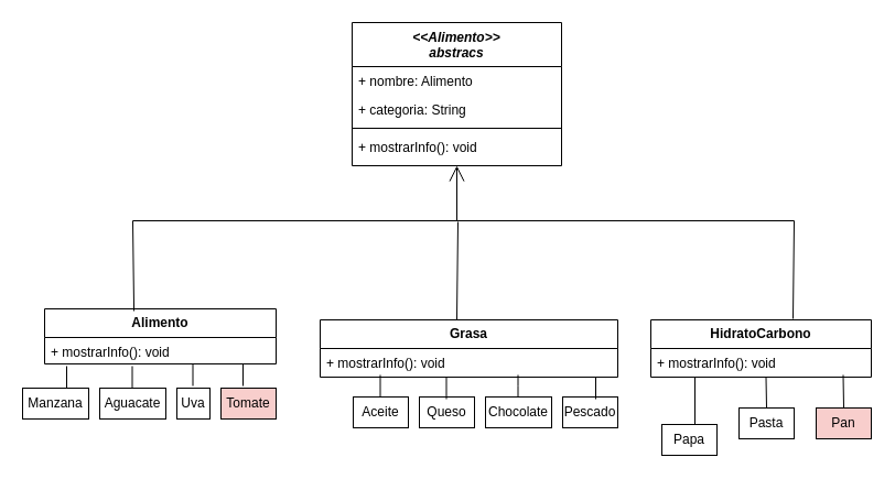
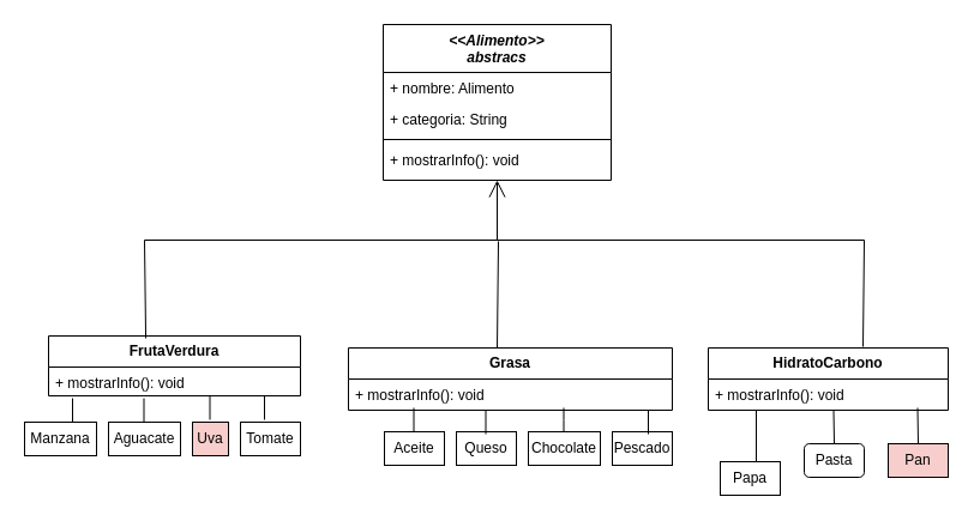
  <mxCell id="0" />
  <mxCell id="1" parent="0" />
  <mxCell id="2" value="&lt;&lt;Alimento&gt;&gt; &#10;abstracs" style="swimlane;fontStyle=3;align=center;verticalAlign=top;childLayout=stackLayout;horizontal=1;startSize=40;horizontalStack=0;resizeParent=1;resizeLast=0;collapsible=1;marginBottom=0;rounded=0;shadow=0;strokeWidth=1;" parent="1" vertex="1"><mxGeometry x="319" y="20" width="190" height="130" as="geometry"><mxRectangle x="230" y="140" width="160" height="26" as="alternateBounds" /></mxGeometry></mxCell>
  <mxCell id="3" value="+ nombre: Alimento" style="text;align=left;verticalAlign=top;spacingLeft=4;spacingRight=4;overflow=hidden;rotatable=0;points=[[0,0.5],[1,0.5]];portConstraint=eastwest;" parent="2" vertex="1"><mxGeometry y="40" width="190" height="26" as="geometry" /></mxCell>
  <mxCell id="4" value="+ categoria: String" style="text;align=left;verticalAlign=top;spacingLeft=4;spacingRight=4;overflow=hidden;rotatable=0;points=[[0,0.5],[1,0.5]];portConstraint=eastwest;rounded=0;shadow=0;html=0;" parent="2" vertex="1"><mxGeometry y="66" width="190" height="26" as="geometry" /></mxCell>
  <mxCell id="5" value="" style="line;html=1;strokeWidth=1;align=left;verticalAlign=middle;spacingTop=-1;spacingLeft=3;spacingRight=3;rotatable=0;labelPosition=right;points=[];portConstraint=eastwest;" parent="2" vertex="1"><mxGeometry y="92" width="190" height="8" as="geometry" /></mxCell>
  <mxCell id="6" value="+ mostrarInfo(): void" style="text;align=left;verticalAlign=top;spacingLeft=4;spacingRight=4;overflow=hidden;rotatable=0;points=[[0,0.5],[1,0.5]];portConstraint=eastwest;" parent="2" vertex="1"><mxGeometry y="100" width="190" height="26" as="geometry" /></mxCell>
  <mxCell id="7" value="&lt;b&gt;HidratoCarbono&lt;/b&gt;" style="swimlane;fontStyle=0;childLayout=stackLayout;horizontal=1;startSize=26;fillColor=none;horizontalStack=0;resizeParent=1;resizeParentMax=0;resizeLast=0;collapsible=1;marginBottom=0;whiteSpace=wrap;html=1;" vertex="1" parent="1"><mxGeometry x="590" y="290" width="200" height="52" as="geometry" /></mxCell>
  <mxCell id="8" value="+ mostrarInfo(): void" style="text;strokeColor=none;fillColor=none;align=left;verticalAlign=top;spacingLeft=4;spacingRight=4;overflow=hidden;rotatable=0;points=[[0,0.5],[1,0.5]];portConstraint=eastwest;whiteSpace=wrap;html=1;" vertex="1" parent="7"><mxGeometry y="26" width="200" height="26" as="geometry" /></mxCell>
  <mxCell id="9" value="&lt;b&gt;Grasa&lt;/b&gt;" style="swimlane;fontStyle=0;childLayout=stackLayout;horizontal=1;startSize=26;fillColor=none;horizontalStack=0;resizeParent=1;resizeParentMax=0;resizeLast=0;collapsible=1;marginBottom=0;whiteSpace=wrap;html=1;" vertex="1" parent="1"><mxGeometry x="290" y="290" width="270" height="52" as="geometry" /></mxCell>
  <mxCell id="10" value="+ mostrarInfo(): void" style="text;strokeColor=none;fillColor=none;align=left;verticalAlign=top;spacingLeft=4;spacingRight=4;overflow=hidden;rotatable=0;points=[[0,0.5],[1,0.5]];portConstraint=eastwest;whiteSpace=wrap;html=1;" vertex="1" parent="9"><mxGeometry y="26" width="270" height="26" as="geometry" /></mxCell>
- <mxCell id="11" value="&lt;b&gt;Alimento&lt;/b&gt;" style="swimlane;fontStyle=0;childLayout=stackLayout;horizontal=1;startSize=26;fillColor=none;horizontalStack=0;resizeParent=1;resizeParentMax=0;resizeLast=0;collapsible=1;marginBottom=0;whiteSpace=wrap;html=1;" vertex="1" parent="1"><mxGeometry x="40" y="280" width="210" height="50" as="geometry" /></mxCell>
+ <mxCell id="11" value="&lt;b&gt;FrutaVerdura&lt;/b&gt;" style="swimlane;fontStyle=0;childLayout=stackLayout;horizontal=1;startSize=26;fillColor=none;horizontalStack=0;resizeParent=1;resizeParentMax=0;resizeLast=0;collapsible=1;marginBottom=0;whiteSpace=wrap;html=1;" vertex="1" parent="1"><mxGeometry x="40" y="280" width="210" height="50" as="geometry" /></mxCell>
  <mxCell id="12" value="+ mostrarInfo(): void" style="text;strokeColor=none;fillColor=none;align=left;verticalAlign=top;spacingLeft=4;spacingRight=4;overflow=hidden;rotatable=0;points=[[0,0.5],[1,0.5]];portConstraint=eastwest;whiteSpace=wrap;html=1;" vertex="1" parent="11"><mxGeometry y="26" width="210" height="24" as="geometry" /></mxCell>
  <mxCell id="13" value="Manzana" style="html=1;whiteSpace=wrap;" vertex="1" parent="1"><mxGeometry x="20" y="352" width="60" height="28" as="geometry" /></mxCell>
  <mxCell id="14" value="Aguacate" style="html=1;whiteSpace=wrap;" vertex="1" parent="1"><mxGeometry x="90" y="352" width="60" height="28" as="geometry" /></mxCell>
- <mxCell id="15" value="Uva" style="html=1;whiteSpace=wrap;" vertex="1" parent="1"><mxGeometry x="160" y="352" width="30" height="28" as="geometry" /></mxCell>
- <mxCell id="16" value="Tomate" style="html=1;whiteSpace=wrap;fillColor=#f8cecc;" vertex="1" parent="1"><mxGeometry x="200" y="352" width="50" height="28" as="geometry" /></mxCell>
+ <mxCell id="15" value="Uva" style="html=1;whiteSpace=wrap;fillColor=#f8cecc;" vertex="1" parent="1"><mxGeometry x="160" y="352" width="30" height="28" as="geometry" /></mxCell>
+ <mxCell id="16" value="Tomate" style="html=1;whiteSpace=wrap;" vertex="1" parent="1"><mxGeometry x="200" y="352" width="50" height="28" as="geometry" /></mxCell>
  <mxCell id="17" value="Pescado" style="html=1;whiteSpace=wrap;" vertex="1" parent="1"><mxGeometry x="510" y="360" width="50" height="28" as="geometry" /></mxCell>
  <mxCell id="18" value="Chocolate" style="html=1;whiteSpace=wrap;" vertex="1" parent="1"><mxGeometry x="440" y="360" width="60" height="28" as="geometry" /></mxCell>
  <mxCell id="19" value="Queso" style="html=1;whiteSpace=wrap;" vertex="1" parent="1"><mxGeometry x="380" y="360" width="50" height="28" as="geometry" /></mxCell>
  <mxCell id="20" value="Aceite" style="html=1;whiteSpace=wrap;" vertex="1" parent="1"><mxGeometry x="320" y="360" width="50" height="28" as="geometry" /></mxCell>
  <mxCell id="21" value="Pan" style="html=1;whiteSpace=wrap;fillColor=#f8cecc;" vertex="1" parent="1"><mxGeometry x="740" y="370" width="50" height="28" as="geometry" /></mxCell>
- <mxCell id="22" value="Pasta" style="html=1;whiteSpace=wrap;" vertex="1" parent="1"><mxGeometry x="670" y="370" width="50" height="28" as="geometry" /></mxCell>
+ <mxCell id="22" value="Pasta" style="html=1;whiteSpace=wrap;rounded=1;" vertex="1" parent="1"><mxGeometry x="670" y="370" width="50" height="28" as="geometry" /></mxCell>
  <mxCell id="23" value="Papa" style="html=1;whiteSpace=wrap;" vertex="1" parent="1"><mxGeometry x="600" y="385" width="50" height="28" as="geometry" /></mxCell>
  <mxCell id="24" value="" style="endArrow=none;html=1;rounded=0;" edge="1" parent="1"><mxGeometry width="50" height="50" relative="1" as="geometry"><mxPoint x="60" y="352" as="sourcePoint" /><mxPoint x="60" y="332" as="targetPoint" /></mxGeometry></mxCell>
  <mxCell id="25" value="" style="endArrow=none;html=1;rounded=0;" edge="1" parent="1"><mxGeometry width="50" height="50" relative="1" as="geometry"><mxPoint x="119.5" y="352" as="sourcePoint" /><mxPoint x="119.5" y="332" as="targetPoint" /></mxGeometry></mxCell>
  <mxCell id="26" value="" style="endArrow=none;html=1;rounded=0;" edge="1" parent="1"><mxGeometry width="50" height="50" relative="1" as="geometry"><mxPoint x="174.5" y="350" as="sourcePoint" /><mxPoint x="174.5" y="330" as="targetPoint" /></mxGeometry></mxCell>
  <mxCell id="27" value="" style="endArrow=none;html=1;rounded=0;" edge="1" parent="1"><mxGeometry width="50" height="50" relative="1" as="geometry"><mxPoint x="220" y="350" as="sourcePoint" /><mxPoint x="220" y="330" as="targetPoint" /></mxGeometry></mxCell>
  <mxCell id="28" value="" style="endArrow=none;html=1;rounded=0;" edge="1" parent="1"><mxGeometry width="50" height="50" relative="1" as="geometry"><mxPoint x="540" y="362" as="sourcePoint" /><mxPoint x="540" y="342" as="targetPoint" /></mxGeometry></mxCell>
  <mxCell id="29" value="" style="endArrow=none;html=1;rounded=0;" edge="1" parent="1"><mxGeometry width="50" height="50" relative="1" as="geometry"><mxPoint x="469.5" y="360" as="sourcePoint" /><mxPoint x="469.5" y="340" as="targetPoint" /><Array as="points"><mxPoint x="469.5" y="350" /></Array></mxGeometry></mxCell>
  <mxCell id="30" value="" style="endArrow=none;html=1;rounded=0;" edge="1" parent="1"><mxGeometry width="50" height="50" relative="1" as="geometry"><mxPoint x="404.5" y="362" as="sourcePoint" /><mxPoint x="404.5" y="342" as="targetPoint" /></mxGeometry></mxCell>
  <mxCell id="31" value="" style="endArrow=none;html=1;rounded=0;" edge="1" parent="1"><mxGeometry width="50" height="50" relative="1" as="geometry"><mxPoint x="344.5" y="360" as="sourcePoint" /><mxPoint x="344.5" y="340" as="targetPoint" /></mxGeometry></mxCell>
  <mxCell id="32" value="" style="endArrow=none;html=1;rounded=0;exitX=0.6;exitY=0;exitDx=0;exitDy=0;exitPerimeter=0;" edge="1" parent="1" source="23"><mxGeometry width="50" height="50" relative="1" as="geometry"><mxPoint x="630" y="362" as="sourcePoint" /><mxPoint x="630" y="342" as="targetPoint" /></mxGeometry></mxCell>
  <mxCell id="33" value="" style="endArrow=none;html=1;rounded=0;exitX=0.5;exitY=0;exitDx=0;exitDy=0;" edge="1" parent="1" source="22"><mxGeometry width="50" height="50" relative="1" as="geometry"><mxPoint x="694.5" y="362" as="sourcePoint" /><mxPoint x="694.5" y="342" as="targetPoint" /></mxGeometry></mxCell>
  <mxCell id="34" value="" style="endArrow=none;html=1;rounded=0;exitX=0.5;exitY=0;exitDx=0;exitDy=0;" edge="1" parent="1" source="21"><mxGeometry width="50" height="50" relative="1" as="geometry"><mxPoint x="764.5" y="360" as="sourcePoint" /><mxPoint x="764.5" y="340" as="targetPoint" /></mxGeometry></mxCell>
  <mxCell id="35" value="" style="endArrow=none;html=1;rounded=0;" edge="1" parent="1"><mxGeometry width="50" height="50" relative="1" as="geometry"><mxPoint x="120" y="200" as="sourcePoint" /><mxPoint x="720" y="200" as="targetPoint" /><Array as="points" /></mxGeometry></mxCell>
  <mxCell id="36" value="" style="endArrow=none;html=1;rounded=0;exitX=0.386;exitY=0.04;exitDx=0;exitDy=0;exitPerimeter=0;" edge="1" parent="1" source="11"><mxGeometry width="50" height="50" relative="1" as="geometry"><mxPoint x="119.5" y="270" as="sourcePoint" /><mxPoint x="120" y="200" as="targetPoint" /></mxGeometry></mxCell>
  <mxCell id="37" value="" style="endArrow=none;html=1;rounded=0;exitX=0.645;exitY=-0.019;exitDx=0;exitDy=0;exitPerimeter=0;" edge="1" parent="1" source="7"><mxGeometry width="50" height="50" relative="1" as="geometry"><mxPoint x="721" y="282" as="sourcePoint" /><mxPoint x="720" y="200" as="targetPoint" /></mxGeometry></mxCell>
  <mxCell id="38" value="" style="endArrow=none;html=1;rounded=0;exitX=0.645;exitY=-0.019;exitDx=0;exitDy=0;exitPerimeter=0;" edge="1" parent="1"><mxGeometry width="50" height="50" relative="1" as="geometry"><mxPoint x="414" y="290" as="sourcePoint" /><mxPoint x="415" y="201" as="targetPoint" /></mxGeometry></mxCell>
  <mxCell id="39" value="" style="endArrow=open;endFill=1;endSize=12;html=1;rounded=0;" edge="1" parent="1"><mxGeometry width="160" relative="1" as="geometry"><mxPoint x="414" y="200" as="sourcePoint" /><mxPoint x="414" y="150" as="targetPoint" /></mxGeometry></mxCell>
